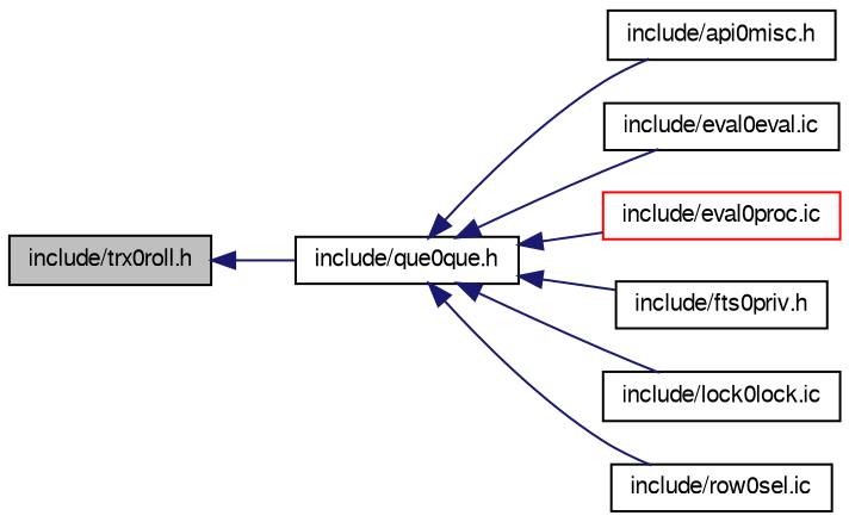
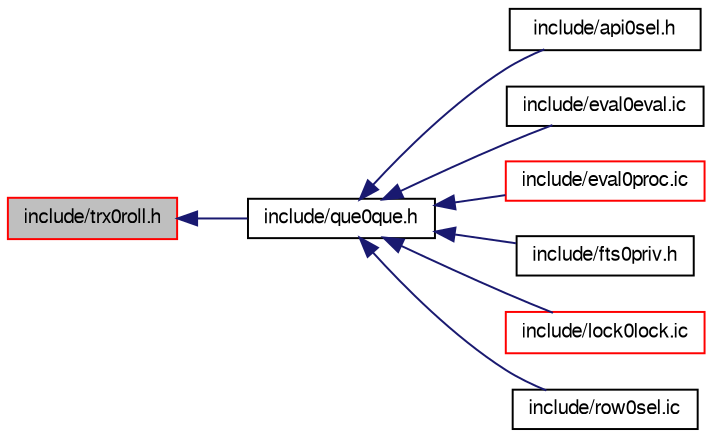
  digraph {
    rankdir=LR
    node [color=black fontname=FreeSans fontsize=10 shape=record]
    edge [color=midnightblue dir=back fontname=FreeSans fontsize=10 labelfontname=FreeSans labelfontsize=10 style=solid]
-   n1 [fillcolor=grey75 fontcolor=black height=0.2 label="include/trx0roll.h" style=filled width=0.4]
+   n1 [color=red fillcolor=grey75 fontcolor=black height=0.2 label="include/trx0roll.h" style=filled width=0.4]
    n2 [height=0.2 label="include/que0que.h" width=0.4]
-   n3 [height=0.2 label="include/api0misc.h" width=0.4]
+   n3 [height=0.2 label="include/api0sel.h" width=0.4]
    n4 [height=0.2 label="include/eval0eval.ic" width=0.4]
    n5 [color=red height=0.2 label="include/eval0proc.ic" width=0.4]
    n6 [height=0.2 label="include/fts0priv.h" width=0.4]
-   n7 [height=0.2 label="include/lock0lock.ic" width=0.4]
+   n7 [color=red height=0.2 label="include/lock0lock.ic" width=0.4]
    n8 [height=0.2 label="include/row0sel.ic" width=0.4]
    n1 -> n2
    n2 -> n3
    n2 -> n4
    n2 -> n5
    n2 -> n6
    n2 -> n7
    n2 -> n8
  }
